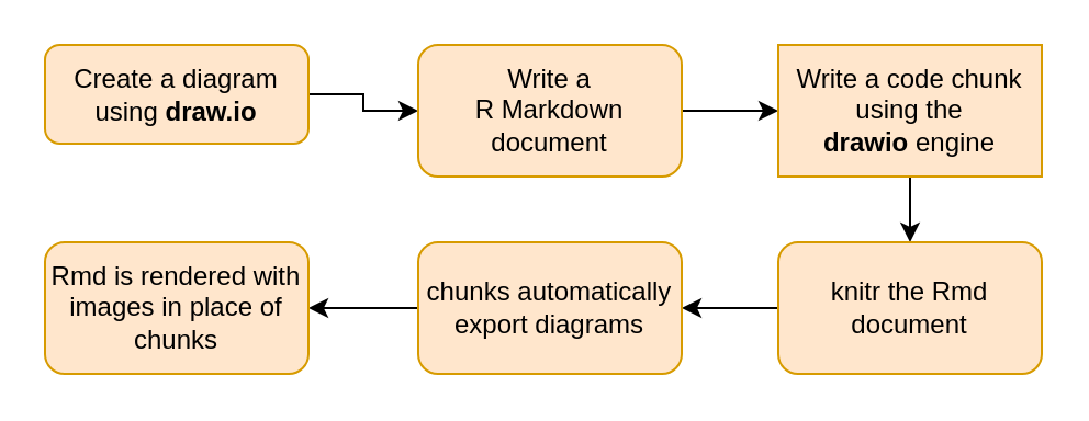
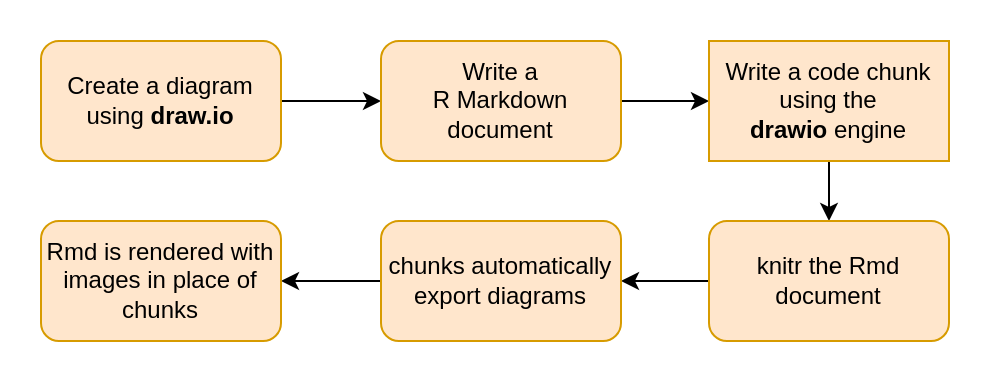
  <mxCell id="0" />
  <mxCell id="1" parent="0" />
  <mxCell id="2" style="edgeStyle=orthogonalEdgeStyle;rounded=0;orthogonalLoop=1;jettySize=auto;html=1;entryX=0;entryY=0.5;entryDx=0;entryDy=0;" edge="1" parent="1" source="3" target="5"><mxGeometry relative="1" as="geometry"><mxPoint x="240" y="50" as="targetPoint" /></mxGeometry></mxCell>
- <mxCell id="3" value="Create a diagram&lt;br&gt;using &lt;b&gt;draw.io&lt;/b&gt;" style="rounded=1;whiteSpace=wrap;html=1;fillColor=#ffe6cc;strokeColor=#d79b00;" vertex="1" parent="1"><mxGeometry x="20" y="20" width="120" height="45" as="geometry" /></mxCell>
+ <mxCell id="3" value="Create a diagram&lt;br&gt;using &lt;b&gt;draw.io&lt;/b&gt;" style="rounded=1;whiteSpace=wrap;html=1;fillColor=#ffe6cc;strokeColor=#d79b00;" vertex="1" parent="1"><mxGeometry x="20" y="20" width="120" height="60" as="geometry" /></mxCell>
  <mxCell id="4" style="edgeStyle=orthogonalEdgeStyle;rounded=0;orthogonalLoop=1;jettySize=auto;html=1;entryX=0;entryY=0.5;entryDx=0;entryDy=0;" edge="1" parent="1" source="5" target="7"><mxGeometry relative="1" as="geometry" /></mxCell>
  <mxCell id="5" value="Write a &lt;br&gt;R Markdown&lt;br&gt;document" style="rounded=1;whiteSpace=wrap;html=1;fillColor=#ffe6cc;strokeColor=#d79b00;" vertex="1" parent="1"><mxGeometry x="190" y="20" width="120" height="60" as="geometry" /></mxCell>
  <mxCell id="6" style="edgeStyle=orthogonalEdgeStyle;rounded=0;orthogonalLoop=1;jettySize=auto;html=1;entryX=0.5;entryY=0;entryDx=0;entryDy=0;" edge="1" parent="1" source="7" target="9"><mxGeometry relative="1" as="geometry" /></mxCell>
  <mxCell id="7" value="Write a code chunk&lt;br&gt;using the &lt;b&gt;drawio&lt;/b&gt;&amp;nbsp;engine" style="whiteSpace=wrap;html=1;fillColor=#ffe6cc;strokeColor=#d79b00;rounded=0;" vertex="1" parent="1"><mxGeometry x="354" y="20" width="120" height="60" as="geometry" /></mxCell>
  <mxCell id="8" style="edgeStyle=orthogonalEdgeStyle;rounded=0;orthogonalLoop=1;jettySize=auto;html=1;entryX=1;entryY=0.5;entryDx=0;entryDy=0;" edge="1" parent="1" source="9" target="11"><mxGeometry relative="1" as="geometry" /></mxCell>
  <mxCell id="9" value="knitr the Rmd document" style="rounded=1;whiteSpace=wrap;html=1;fillColor=#ffe6cc;strokeColor=#d79b00;" vertex="1" parent="1"><mxGeometry x="354" y="110" width="120" height="60" as="geometry" /></mxCell>
  <mxCell id="10" style="edgeStyle=orthogonalEdgeStyle;rounded=0;orthogonalLoop=1;jettySize=auto;html=1;entryX=1;entryY=0.5;entryDx=0;entryDy=0;" edge="1" parent="1" source="11" target="12"><mxGeometry relative="1" as="geometry" /></mxCell>
  <mxCell id="11" value="chunks automatically export diagrams" style="rounded=1;whiteSpace=wrap;html=1;fillColor=#ffe6cc;strokeColor=#d79b00;" vertex="1" parent="1"><mxGeometry x="190" y="110" width="120" height="60" as="geometry" /></mxCell>
  <mxCell id="12" value="Rmd is rendered with images in place of chunks" style="rounded=1;whiteSpace=wrap;html=1;fillColor=#ffe6cc;strokeColor=#d79b00;" vertex="1" parent="1"><mxGeometry x="20" y="110" width="120" height="60" as="geometry" /></mxCell>
